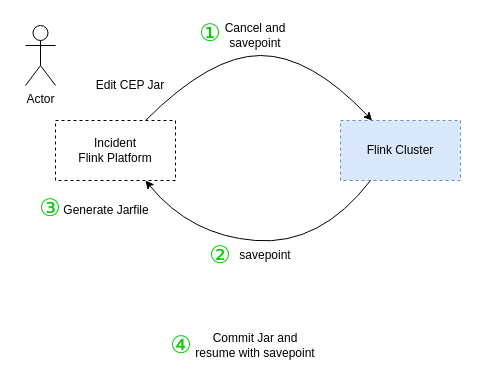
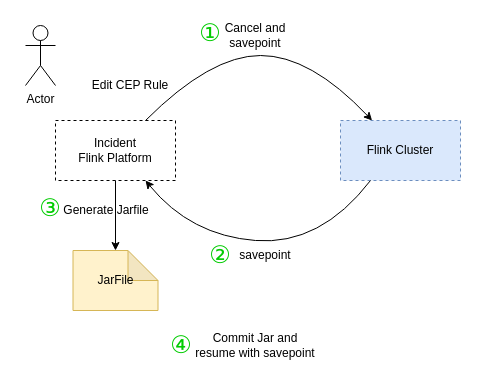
  <mxCell id="0" />
  <mxCell id="1" parent="0" />
  <mxCell id="2" value="Incident&lt;br&gt;Flink Platform" style="rounded=0;whiteSpace=wrap;html=1;dashed=1;" vertex="1" parent="1"><mxGeometry x="55" y="120" width="120" height="60" as="geometry" /></mxCell>
  <mxCell id="3" value="Actor" style="shape=umlActor;verticalLabelPosition=bottom;labelBackgroundColor=#ffffff;verticalAlign=top;html=1;outlineConnect=0;" vertex="1" parent="1"><mxGeometry x="25" y="25" width="30" height="60" as="geometry" /></mxCell>
- <mxCell id="4" value="Edit CEP Jar" style="text;html=1;strokeColor=none;fillColor=none;align=center;verticalAlign=middle;whiteSpace=wrap;rounded=0;" vertex="1" parent="1"><mxGeometry x="80" y="75" width="100" height="20" as="geometry" /></mxCell>
+ <mxCell id="4" value="Edit CEP Rule" style="text;html=1;strokeColor=none;fillColor=none;align=center;verticalAlign=middle;whiteSpace=wrap;rounded=0;" vertex="1" parent="1"><mxGeometry x="80" y="75" width="100" height="20" as="geometry" /></mxCell>
  <mxCell id="5" value="Flink Cluster" style="rounded=0;whiteSpace=wrap;html=1;fillColor=#dae8fc;strokeColor=#6c8ebf;dashed=1;" vertex="1" parent="1"><mxGeometry x="340" y="120" width="120" height="60" as="geometry" /></mxCell>
+ <mxCell id="6" value="JarFile" style="shape=note;whiteSpace=wrap;html=1;backgroundOutline=1;darkOpacity=0.05;fillColor=#fff2cc;strokeColor=#d6b656;" vertex="1" parent="1"><mxGeometry x="72.5" y="250" width="85" height="60" as="geometry" /></mxCell>
+ <mxCell id="7" value="" style="endArrow=classic;html=1;" edge="1" parent="1" source="2" target="6"><mxGeometry width="50" height="50" relative="1" as="geometry"><mxPoint x="30" y="475" as="sourcePoint" /><mxPoint x="80" y="425" as="targetPoint" /></mxGeometry></mxCell>
  <mxCell id="8" value="Cancel and savepoint" style="text;html=1;strokeColor=none;fillColor=none;align=center;verticalAlign=middle;whiteSpace=wrap;rounded=0;" vertex="1" parent="1"><mxGeometry x="210" y="25" width="90" height="20" as="geometry" /></mxCell>
  <mxCell id="9" value="" style="curved=1;endArrow=classic;html=1;" edge="1" parent="1" source="2" target="5"><mxGeometry width="50" height="50" relative="1" as="geometry"><mxPoint x="140" y="335" as="sourcePoint" /><mxPoint x="190" y="285" as="targetPoint" /><Array as="points"><mxPoint x="210" y="55" /><mxPoint x="310" y="55" /></Array></mxGeometry></mxCell>
  <mxCell id="10" value="&lt;font style=&quot;font-size: 24px;&quot;&gt;①&lt;/font&gt;" style="text;html=1;strokeColor=none;fillColor=none;align=center;verticalAlign=middle;whiteSpace=wrap;rounded=0;fontColor=#00CC00;fontSize=24;" vertex="1" parent="1"><mxGeometry x="180" y="20" width="60" height="25" as="geometry" /></mxCell>
  <mxCell id="11" value="" style="curved=1;endArrow=classic;html=1;exitX=0.25;exitY=1;exitDx=0;exitDy=0;entryX=0.75;entryY=1;entryDx=0;entryDy=0;" edge="1" parent="1" source="5" target="2"><mxGeometry width="50" height="50" relative="1" as="geometry"><mxPoint x="155" y="130" as="sourcePoint" /><mxPoint x="381.579" y="130" as="targetPoint" /><Array as="points"><mxPoint x="320" y="245" /><mxPoint x="190" y="235" /></Array></mxGeometry></mxCell>
  <mxCell id="12" value="savepoint" style="text;html=1;strokeColor=none;fillColor=none;align=center;verticalAlign=middle;whiteSpace=wrap;rounded=0;" vertex="1" parent="1"><mxGeometry x="220" y="245" width="90" height="20" as="geometry" /></mxCell>
  <mxCell id="13" value="②" style="text;html=1;strokeColor=none;fillColor=none;align=center;verticalAlign=middle;whiteSpace=wrap;rounded=0;fontColor=#00CC00;fontSize=24;" vertex="1" parent="1"><mxGeometry x="190" y="242.5" width="60" height="25" as="geometry" /></mxCell>
  <mxCell id="14" value="③" style="text;html=1;strokeColor=none;fillColor=none;align=center;verticalAlign=middle;whiteSpace=wrap;rounded=0;fontColor=#00CC00;fontSize=24;" vertex="1" parent="1"><mxGeometry x="20" y="195" width="60" height="25" as="geometry" /></mxCell>
  <mxCell id="15" value="Generate Jarfile" style="text;html=1;strokeColor=none;fillColor=none;align=center;verticalAlign=middle;whiteSpace=wrap;rounded=0;" vertex="1" parent="1"><mxGeometry x="61" y="200" width="90" height="20" as="geometry" /></mxCell>
  <mxCell id="16" value="Commit Jar and&lt;br&gt;resume with savepoint" style="text;html=1;strokeColor=none;fillColor=none;align=center;verticalAlign=middle;whiteSpace=wrap;rounded=0;" vertex="1" parent="1"><mxGeometry x="185" y="335" width="140" height="20" as="geometry" /></mxCell>
  <mxCell id="17" value="④" style="text;html=1;strokeColor=none;fillColor=none;align=center;verticalAlign=middle;whiteSpace=wrap;rounded=0;fontColor=#00CC00;fontSize=24;" vertex="1" parent="1"><mxGeometry x="151" y="332.5" width="60" height="25" as="geometry" /></mxCell>
